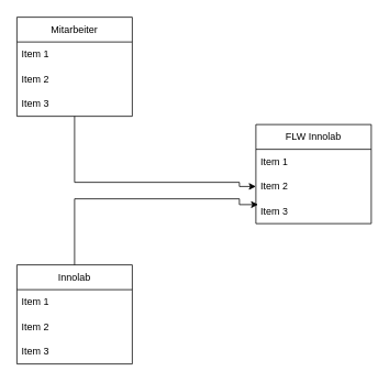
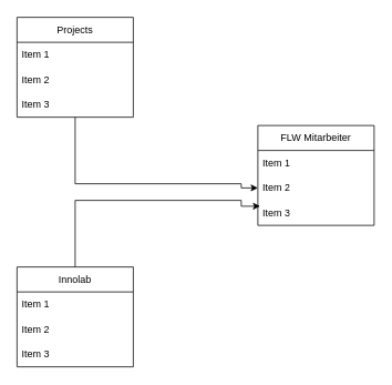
  <mxCell id="0" />
  <mxCell id="1" parent="0" />
- <mxCell id="2" value="FLW Innolab" style="swimlane;fontStyle=0;childLayout=stackLayout;horizontal=1;startSize=30;horizontalStack=0;resizeParent=1;resizeParentMax=0;resizeLast=0;collapsible=1;marginBottom=0;whiteSpace=wrap;html=1;" vertex="1" parent="1"><mxGeometry x="310" y="150" width="140" height="120" as="geometry" /></mxCell>
+ <mxCell id="2" value="FLW Mitarbeiter" style="swimlane;fontStyle=0;childLayout=stackLayout;horizontal=1;startSize=30;horizontalStack=0;resizeParent=1;resizeParentMax=0;resizeLast=0;collapsible=1;marginBottom=0;whiteSpace=wrap;html=1;" vertex="1" parent="1"><mxGeometry x="310" y="150" width="140" height="120" as="geometry" /></mxCell>
  <mxCell id="3" value="Item 1" style="text;strokeColor=none;fillColor=none;align=left;verticalAlign=middle;spacingLeft=4;spacingRight=4;overflow=hidden;points=[[0,0.5],[1,0.5]];portConstraint=eastwest;rotatable=0;whiteSpace=wrap;html=1;" vertex="1" parent="2"><mxGeometry y="30" width="140" height="30" as="geometry" /></mxCell>
  <mxCell id="4" value="Item 2" style="text;strokeColor=none;fillColor=none;align=left;verticalAlign=middle;spacingLeft=4;spacingRight=4;overflow=hidden;points=[[0,0.5],[1,0.5]];portConstraint=eastwest;rotatable=0;whiteSpace=wrap;html=1;" vertex="1" parent="2"><mxGeometry y="60" width="140" height="30" as="geometry" /></mxCell>
  <mxCell id="5" value="Item 3" style="text;strokeColor=none;fillColor=none;align=left;verticalAlign=middle;spacingLeft=4;spacingRight=4;overflow=hidden;points=[[0,0.5],[1,0.5]];portConstraint=eastwest;rotatable=0;whiteSpace=wrap;html=1;" vertex="1" parent="2"><mxGeometry y="90" width="140" height="30" as="geometry" /></mxCell>
  <mxCell id="6" value="Innolab" style="swimlane;fontStyle=0;childLayout=stackLayout;horizontal=1;startSize=30;horizontalStack=0;resizeParent=1;resizeParentMax=0;resizeLast=0;collapsible=1;marginBottom=0;whiteSpace=wrap;html=1;" vertex="1" parent="1"><mxGeometry x="20" y="320" width="140" height="120" as="geometry" /></mxCell>
  <mxCell id="7" value="Item 1" style="text;strokeColor=none;fillColor=none;align=left;verticalAlign=middle;spacingLeft=4;spacingRight=4;overflow=hidden;points=[[0,0.5],[1,0.5]];portConstraint=eastwest;rotatable=0;whiteSpace=wrap;html=1;" vertex="1" parent="6"><mxGeometry y="30" width="140" height="30" as="geometry" /></mxCell>
  <mxCell id="8" value="Item 2" style="text;strokeColor=none;fillColor=none;align=left;verticalAlign=middle;spacingLeft=4;spacingRight=4;overflow=hidden;points=[[0,0.5],[1,0.5]];portConstraint=eastwest;rotatable=0;whiteSpace=wrap;html=1;" vertex="1" parent="6"><mxGeometry y="60" width="140" height="30" as="geometry" /></mxCell>
  <mxCell id="9" value="Item 3" style="text;strokeColor=none;fillColor=none;align=left;verticalAlign=middle;spacingLeft=4;spacingRight=4;overflow=hidden;points=[[0,0.5],[1,0.5]];portConstraint=eastwest;rotatable=0;whiteSpace=wrap;html=1;" vertex="1" parent="6"><mxGeometry y="90" width="140" height="30" as="geometry" /></mxCell>
  <mxCell id="10" style="edgeStyle=orthogonalEdgeStyle;rounded=0;orthogonalLoop=1;jettySize=auto;html=1;entryX=0;entryY=0.5;entryDx=0;entryDy=0;" edge="1" parent="1" source="11" target="4"><mxGeometry relative="1" as="geometry"><Array as="points"><mxPoint x="90" y="220" /><mxPoint x="290" y="220" /><mxPoint x="290" y="225" /></Array></mxGeometry></mxCell>
- <mxCell id="11" value="Mitarbeiter" style="swimlane;fontStyle=0;childLayout=stackLayout;horizontal=1;startSize=30;horizontalStack=0;resizeParent=1;resizeParentMax=0;resizeLast=0;collapsible=1;marginBottom=0;whiteSpace=wrap;html=1;" vertex="1" parent="1"><mxGeometry x="20" y="20" width="140" height="120" as="geometry" /></mxCell>
+ <mxCell id="11" value="Projects" style="swimlane;fontStyle=0;childLayout=stackLayout;horizontal=1;startSize=30;horizontalStack=0;resizeParent=1;resizeParentMax=0;resizeLast=0;collapsible=1;marginBottom=0;whiteSpace=wrap;html=1;" vertex="1" parent="1"><mxGeometry x="20" y="20" width="140" height="120" as="geometry" /></mxCell>
  <mxCell id="12" value="Item 1" style="text;strokeColor=none;fillColor=none;align=left;verticalAlign=middle;spacingLeft=4;spacingRight=4;overflow=hidden;points=[[0,0.5],[1,0.5]];portConstraint=eastwest;rotatable=0;whiteSpace=wrap;html=1;" vertex="1" parent="11"><mxGeometry y="30" width="140" height="30" as="geometry" /></mxCell>
  <mxCell id="13" value="Item 2" style="text;strokeColor=none;fillColor=none;align=left;verticalAlign=middle;spacingLeft=4;spacingRight=4;overflow=hidden;points=[[0,0.5],[1,0.5]];portConstraint=eastwest;rotatable=0;whiteSpace=wrap;html=1;" vertex="1" parent="11"><mxGeometry y="60" width="140" height="30" as="geometry" /></mxCell>
  <mxCell id="14" value="Item 3" style="text;strokeColor=none;fillColor=none;align=left;verticalAlign=middle;spacingLeft=4;spacingRight=4;overflow=hidden;points=[[0,0.5],[1,0.5]];portConstraint=eastwest;rotatable=0;whiteSpace=wrap;html=1;" vertex="1" parent="11"><mxGeometry y="90" width="140" height="30" as="geometry" /></mxCell>
  <mxCell id="15" style="edgeStyle=orthogonalEdgeStyle;rounded=0;orthogonalLoop=1;jettySize=auto;html=1;exitX=0.5;exitY=0;exitDx=0;exitDy=0;entryX=0.019;entryY=0.233;entryDx=0;entryDy=0;entryPerimeter=0;" edge="1" parent="1" source="6" target="5"><mxGeometry relative="1" as="geometry"><Array as="points"><mxPoint x="90" y="240" /><mxPoint x="290" y="240" /><mxPoint x="290" y="247" /></Array></mxGeometry></mxCell>
